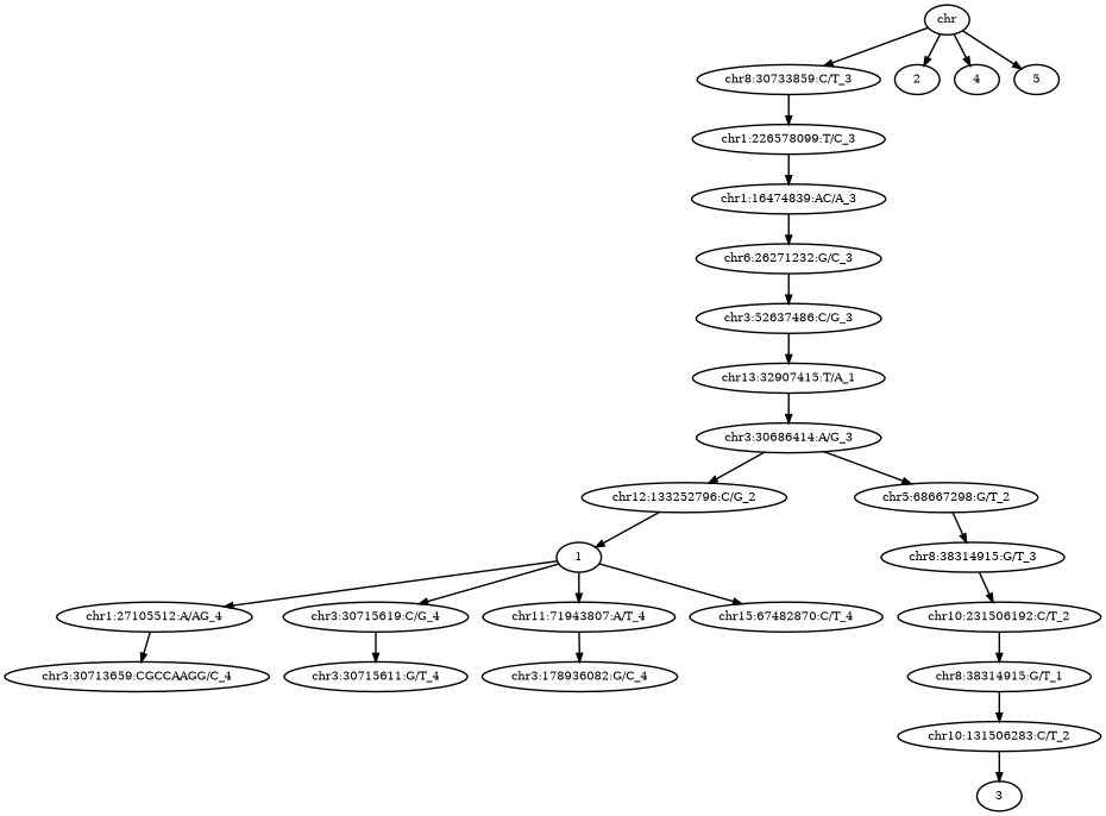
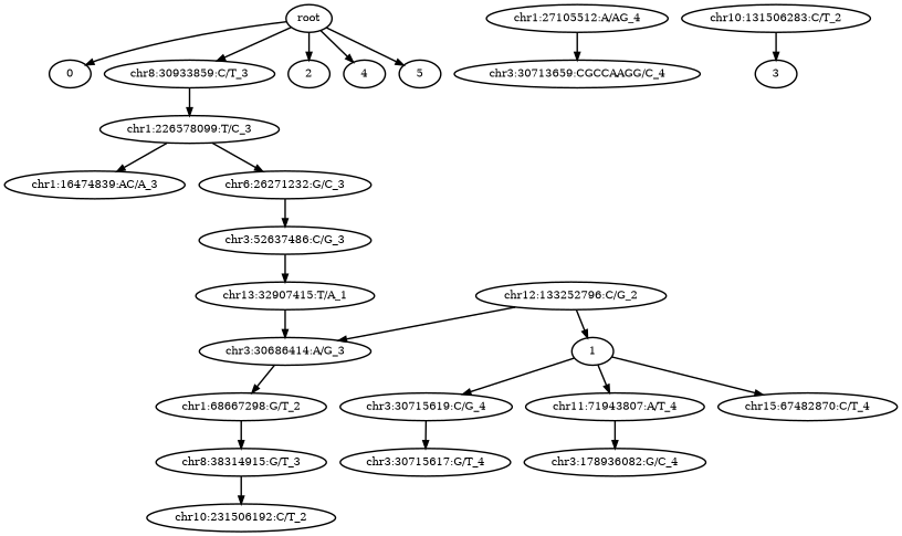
  digraph {
    rankdir=TB
    node [style=bold]
    edge [style=bold]
-   n1 [label=chr]
-   n3 [label="chr8:30733859:C/T_3"]
+   n1 [label=root]
+   n2 [label=0]
+   n3 [label="chr8:30933859:C/T_3"]
    n4 [label=2]
    n5 [label=4]
    n6 [label=5]
    n7 [label="chr1:226578099:T/C_3"]
    n8 [label="chr1:16474839:AC/A_3"]
    n9 [label="chr6:26271232:G/C_3"]
    n10 [label="chr3:52637486:C/G_3"]
    n11 [label="chr13:32907415:T/A_1"]
    n12 [label="chr3:30686414:A/G_3"]
    n13 [label="chr12:133252796:C/G_2"]
-   n14 [label="chr5:68667298:G/T_2"]
+   n14 [label="chr1:68667298:G/T_2"]
    n15 [label=1]
    n16 [label="chr8:38314915:G/T_3"]
    n17 [label="chr1:27105512:A/AG_4"]
    n18 [label="chr3:30715619:C/G_4"]
    n19 [label="chr11:71943807:A/T_4"]
    n20 [label="chr15:67482870:C/T_4"]
    n21 [label="chr3:30713659:CGCCAAGG/C_4"]
-   n22 [label="chr3:30715611:G/T_4"]
+   n22 [label="chr3:30715617:G/T_4"]
    n23 [label="chr3:178936082:G/C_4"]
    n24 [label="chr10:231506192:C/T_2"]
-   n25 [label="chr8:38314915:G/T_1"]
    n26 [label="chr10:131506283:C/T_2"]
    n27 [label=3]
+   n1 -> n2
    n1 -> n3
    n1 -> n4
    n1 -> n5
    n1 -> n6
    n3 -> n7
    n7 -> n8
-   n8 -> n9
+   n7 -> n9
    n9 -> n10
    n10 -> n11
    n11 -> n12
-   n12 -> n13
+   n13 -> n12
    n12 -> n14
    n13 -> n15
    n14 -> n16
-   n15 -> n17
    n15 -> n18
    n15 -> n19
    n15 -> n20
    n16 -> n24
    n17 -> n21
    n18 -> n22
    n19 -> n23
-   n24 -> n25
-   n25 -> n26
    n26 -> n27
  }
